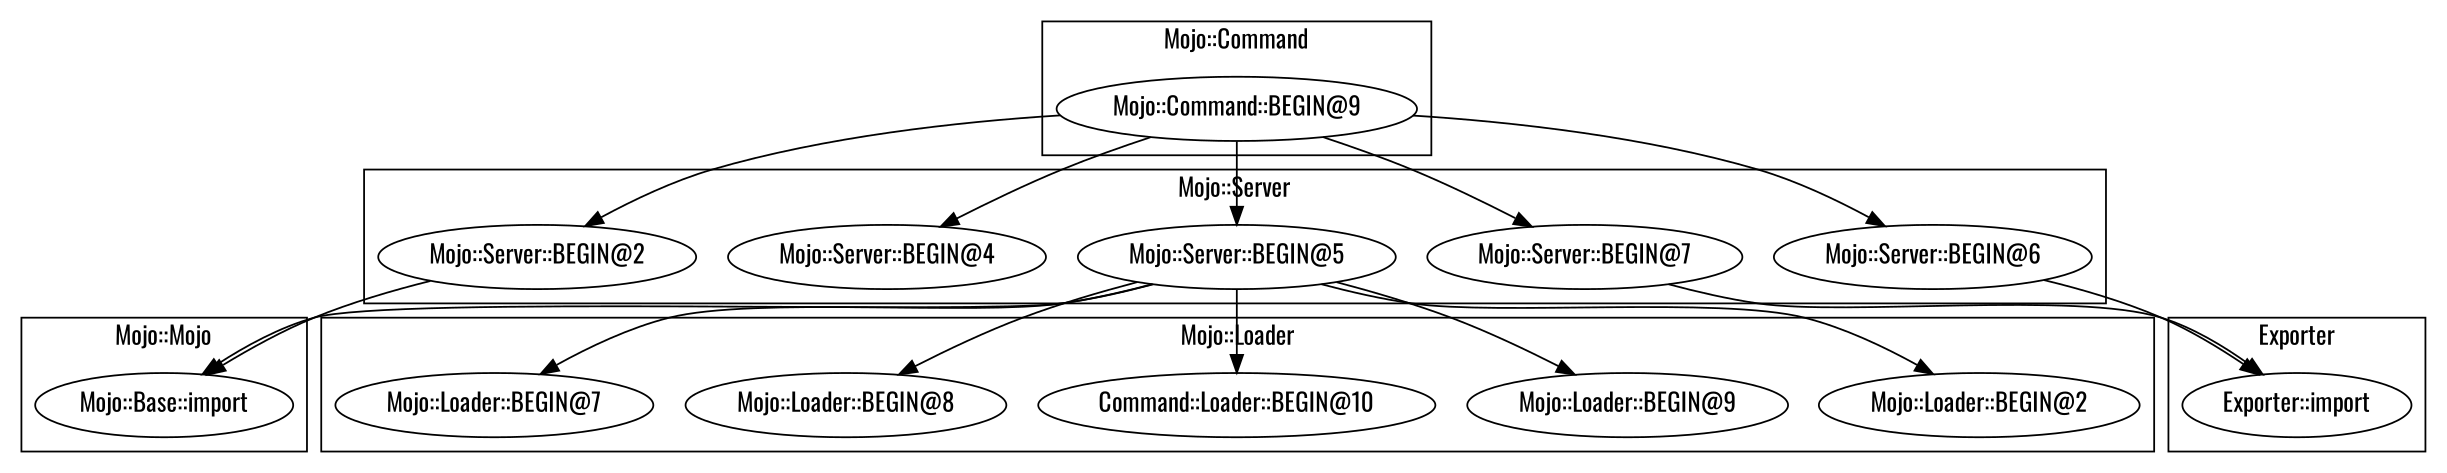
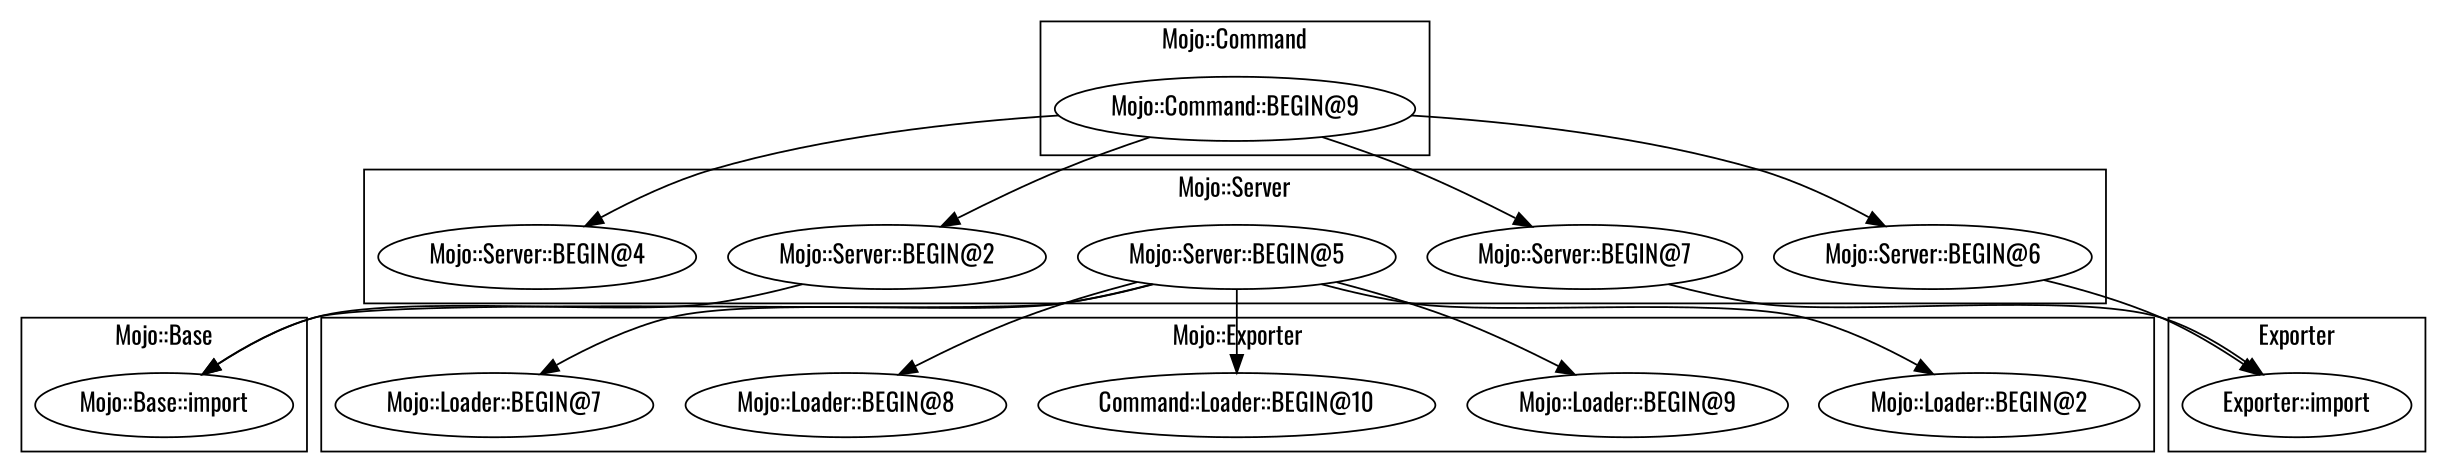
  digraph {
    fontname=Oswald
    node [fontname=Oswald]
    edge [fontname=Oswald]
    "Exporter::import"
    "Mojo::Command::BEGIN@9"
    "Mojo::Server::BEGIN@5"
    "Mojo::Server::BEGIN@7"
    "Mojo::Server::BEGIN@6"
    "Mojo::Server::BEGIN@4"
    "Mojo::Server::BEGIN@2"
    "Mojo::Base::import"
    "Mojo::Loader::BEGIN@2"
    "Mojo::Loader::BEGIN@9"
    n11 [label="Command::Loader::BEGIN@10"]
    "Mojo::Loader::BEGIN@8"
    "Mojo::Loader::BEGIN@7"
    subgraph cluster_1 {
      label=Exporter
      "Exporter::import"
    }
    subgraph cluster_2 {
      label="Mojo::Command"
      "Mojo::Command::BEGIN@9"
    }
    subgraph cluster_3 {
      label="Mojo::Server"
      "Mojo::Server::BEGIN@5"
      "Mojo::Server::BEGIN@7"
      "Mojo::Server::BEGIN@6"
      "Mojo::Server::BEGIN@4"
      "Mojo::Server::BEGIN@2"
    }
    subgraph cluster_4 {
-     label="Mojo::Mojo"
+     label="Mojo::Base"
      "Mojo::Base::import"
    }
    subgraph cluster_5 {
-     label="Mojo::Loader"
+     label="Mojo::Exporter"
      "Mojo::Loader::BEGIN@2"
      "Mojo::Loader::BEGIN@9"
      n11
      "Mojo::Loader::BEGIN@8"
      "Mojo::Loader::BEGIN@7"
    }
-   "Mojo::Command::BEGIN@9" -> "Mojo::Server::BEGIN@5"
    "Mojo::Command::BEGIN@9" -> "Mojo::Server::BEGIN@7"
    "Mojo::Command::BEGIN@9" -> "Mojo::Server::BEGIN@6"
    "Mojo::Command::BEGIN@9" -> "Mojo::Server::BEGIN@4"
    "Mojo::Command::BEGIN@9" -> "Mojo::Server::BEGIN@2"
    "Mojo::Server::BEGIN@5" -> "Mojo::Base::import"
    "Mojo::Server::BEGIN@5" -> "Mojo::Loader::BEGIN@2"
    "Mojo::Server::BEGIN@5" -> "Mojo::Loader::BEGIN@9"
    "Mojo::Server::BEGIN@5" -> n11
    "Mojo::Server::BEGIN@5" -> "Mojo::Loader::BEGIN@8"
    "Mojo::Server::BEGIN@5" -> "Mojo::Loader::BEGIN@7"
    "Mojo::Server::BEGIN@7" -> "Exporter::import"
    "Mojo::Server::BEGIN@6" -> "Exporter::import"
    "Mojo::Server::BEGIN@2" -> "Mojo::Base::import"
  }
